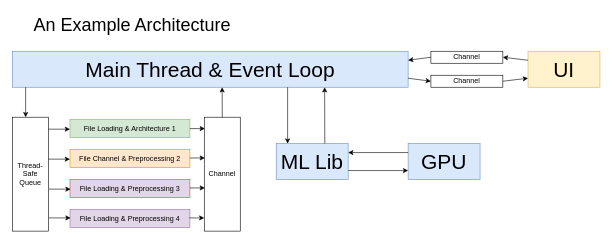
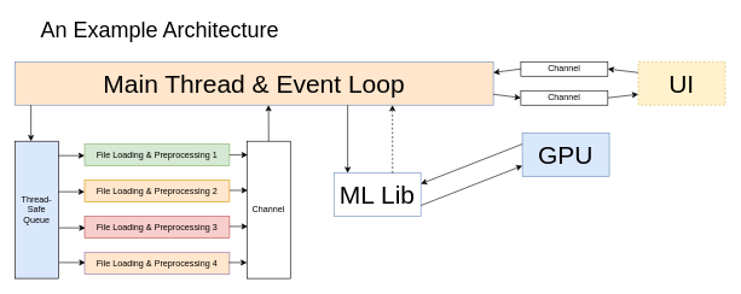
  <mxCell id="0" />
  <mxCell id="1" parent="0" />
- <mxCell id="2" value="&lt;font style=&quot;font-size: 35px;&quot;&gt;Main Thread&lt;/font&gt;&lt;font style=&quot;font-size: 35px;&quot;&gt; &amp;amp; Event Loop&lt;/font&gt;" style="rounded=0;whiteSpace=wrap;html=1;fillColor=#dae8fc;strokeColor=#6c8ebf;" parent="1" vertex="1"><mxGeometry y="85" width="660" height="60" as="geometry" x="20" /></mxCell>
+ <mxCell id="2" value="&lt;font style=&quot;font-size: 35px;&quot;&gt;Main Thread&lt;/font&gt;&lt;font style=&quot;font-size: 35px;&quot;&gt; &amp;amp; Event Loop&lt;/font&gt;" style="rounded=0;whiteSpace=wrap;html=1;fillColor=#ffe6cc;strokeColor=#6c8ebf;" parent="1" vertex="1"><mxGeometry y="85" width="660" height="60" as="geometry" x="20" /></mxCell>
  <mxCell id="3" value="&lt;font style=&quot;font-size: 30px;&quot;&gt;An Example Architecture&lt;/font&gt;" style="text;html=1;strokeColor=none;fillColor=none;align=center;verticalAlign=middle;whiteSpace=wrap;rounded=0;" parent="1" vertex="1"><mxGeometry x="20" y="20" width="400" height="40" as="geometry" /></mxCell>
- <mxCell id="4" value="Thread-Safe Queue" style="rounded=0;whiteSpace=wrap;html=1;" parent="1" vertex="1"><mxGeometry y="195" width="60" height="190" as="geometry" x="20" /></mxCell>
+ <mxCell id="4" value="Thread-Safe Queue" style="rounded=0;whiteSpace=wrap;html=1;fillColor=#dae8fc;" parent="1" vertex="1"><mxGeometry y="195" width="60" height="190" as="geometry" x="20" /></mxCell>
  <mxCell id="5" value="" style="endArrow=classic;html=1;rounded=0;entryX=0.367;entryY=0;entryDx=0;entryDy=0;entryPerimeter=0;" parent="1" target="4" edge="1"><mxGeometry width="50" height="50" relative="1" as="geometry"><mxPoint x="42" y="145" as="sourcePoint" /><mxPoint x="410" y="245" as="targetPoint" /></mxGeometry></mxCell>
- <mxCell id="6" value="File Loading &amp;amp; Architecture 1" style="rounded=0;whiteSpace=wrap;html=1;fillColor=#d5e8d4;strokeColor=#82b366;" parent="1" vertex="1"><mxGeometry x="116" y="199" width="200" height="30" as="geometry" /></mxCell>
- <mxCell id="7" value="File Channel &amp;amp; Preprocessing 2" style="rounded=0;whiteSpace=wrap;html=1;fillColor=#ffe6cc;strokeColor=#d79b00;" parent="1" vertex="1"><mxGeometry x="116" y="249" width="200" height="30" as="geometry" /></mxCell>
- <mxCell id="8" value="File Loading &amp;amp; Preprocessing 3" style="rounded=0;whiteSpace=wrap;html=1;fillColor=#e1d5e7;strokeColor=#b85450;" parent="1" vertex="1"><mxGeometry x="116" y="299" width="200" height="30" as="geometry" /></mxCell>
- <mxCell id="9" value="File Loading &amp;amp; Preprocessing 4" style="rounded=0;whiteSpace=wrap;html=1;fillColor=#e1d5e7;strokeColor=#9673a6;shadow=0;glass=0;" parent="1" vertex="1"><mxGeometry x="116" y="349" width="200" height="30" as="geometry" /></mxCell>
+ <mxCell id="6" value="File Loading &amp;amp; Preprocessing 1" style="rounded=0;whiteSpace=wrap;html=1;fillColor=#d5e8d4;strokeColor=#82b366;" parent="1" vertex="1"><mxGeometry x="116" y="199" width="200" height="30" as="geometry" /></mxCell>
+ <mxCell id="7" value="File Loading &amp;amp; Preprocessing 2" style="rounded=0;whiteSpace=wrap;html=1;fillColor=#ffe6cc;strokeColor=#d79b00;" parent="1" vertex="1"><mxGeometry x="116" y="249" width="200" height="30" as="geometry" /></mxCell>
+ <mxCell id="8" value="File Loading &amp;amp; Preprocessing 3" style="rounded=0;whiteSpace=wrap;html=1;fillColor=#f8cecc;strokeColor=#b85450;" parent="1" vertex="1"><mxGeometry x="116" y="299" width="200" height="30" as="geometry" /></mxCell>
+ <mxCell id="9" value="File Loading &amp;amp; Preprocessing 4" style="rounded=0;whiteSpace=wrap;html=1;fillColor=#ffe6cc;strokeColor=#9673a6;shadow=0;glass=0;" parent="1" vertex="1"><mxGeometry x="116" y="349" width="200" height="30" as="geometry" /></mxCell>
  <mxCell id="10" value="" style="endArrow=classic;html=1;rounded=0;exitX=1.067;exitY=0.105;exitDx=0;exitDy=0;exitPerimeter=0;" parent="1" edge="1"><mxGeometry width="50" height="50" relative="1" as="geometry"><mxPoint x="80.02" y="214.95" as="sourcePoint" /><mxPoint x="116" y="215" as="targetPoint" /></mxGeometry></mxCell>
  <mxCell id="11" value="" style="endArrow=classic;html=1;rounded=0;exitX=1.067;exitY=0.105;exitDx=0;exitDy=0;exitPerimeter=0;" parent="1" edge="1"><mxGeometry width="50" height="50" relative="1" as="geometry"><mxPoint x="80.02" y="264.95" as="sourcePoint" /><mxPoint x="116" y="265" as="targetPoint" /></mxGeometry></mxCell>
  <mxCell id="12" value="" style="endArrow=classic;html=1;rounded=0;exitX=1.067;exitY=0.105;exitDx=0;exitDy=0;exitPerimeter=0;" parent="1" edge="1"><mxGeometry width="50" height="50" relative="1" as="geometry"><mxPoint x="81.02" y="314.95" as="sourcePoint" /><mxPoint x="117" y="315" as="targetPoint" /></mxGeometry></mxCell>
  <mxCell id="13" value="" style="endArrow=classic;html=1;rounded=0;exitX=1.067;exitY=0.105;exitDx=0;exitDy=0;exitPerimeter=0;" parent="1" edge="1"><mxGeometry width="50" height="50" relative="1" as="geometry"><mxPoint x="81.02" y="362.95" as="sourcePoint" /><mxPoint x="117" y="363" as="targetPoint" /></mxGeometry></mxCell>
  <mxCell id="14" value="Channel" style="rounded=0;whiteSpace=wrap;html=1;" parent="1" vertex="1"><mxGeometry x="340" y="195" width="60" height="190" as="geometry" /></mxCell>
  <mxCell id="15" value="" style="endArrow=classic;html=1;rounded=0;exitX=1;exitY=0.5;exitDx=0;exitDy=0;entryX=0.017;entryY=0.1;entryDx=0;entryDy=0;entryPerimeter=0;" parent="1" source="6" target="14" edge="1"><mxGeometry width="50" height="50" relative="1" as="geometry"><mxPoint x="360" y="295" as="sourcePoint" /><mxPoint x="410" y="245" as="targetPoint" /></mxGeometry></mxCell>
  <mxCell id="16" value="" style="endArrow=classic;html=1;rounded=0;exitX=1;exitY=0.5;exitDx=0;exitDy=0;entryX=0.017;entryY=0.1;entryDx=0;entryDy=0;entryPerimeter=0;" parent="1" edge="1"><mxGeometry width="50" height="50" relative="1" as="geometry"><mxPoint x="316" y="263" as="sourcePoint" /><mxPoint x="341" y="263" as="targetPoint" /></mxGeometry></mxCell>
  <mxCell id="17" value="" style="endArrow=classic;html=1;rounded=0;exitX=1;exitY=0.5;exitDx=0;exitDy=0;entryX=0.017;entryY=0.1;entryDx=0;entryDy=0;entryPerimeter=0;" parent="1" edge="1"><mxGeometry width="50" height="50" relative="1" as="geometry"><mxPoint x="316" y="313" as="sourcePoint" /><mxPoint x="341" y="313" as="targetPoint" /></mxGeometry></mxCell>
  <mxCell id="18" value="" style="endArrow=classic;html=1;rounded=0;exitX=1;exitY=0.5;exitDx=0;exitDy=0;entryX=0.017;entryY=0.1;entryDx=0;entryDy=0;entryPerimeter=0;" parent="1" edge="1"><mxGeometry width="50" height="50" relative="1" as="geometry"><mxPoint x="315" y="363" as="sourcePoint" /><mxPoint x="340" y="363" as="targetPoint" /></mxGeometry></mxCell>
  <mxCell id="19" value="Channel" style="rounded=0;whiteSpace=wrap;html=1;" parent="1" vertex="1"><mxGeometry x="718" y="85" width="120" height="20" as="geometry" /></mxCell>
  <mxCell id="20" value="Channel" style="rounded=0;whiteSpace=wrap;html=1;" parent="1" vertex="1"><mxGeometry x="718" y="125" width="120" height="20" as="geometry" /></mxCell>
- <mxCell id="21" value="&lt;font style=&quot;font-size: 35px;&quot;&gt;UI&lt;/font&gt;" style="rounded=0;whiteSpace=wrap;html=1;fillColor=#fff2cc;strokeColor=#d6b656;" parent="1" vertex="1"><mxGeometry x="880" y="85" width="120" height="60" as="geometry" /></mxCell>
+ <mxCell id="21" value="&lt;font style=&quot;font-size: 35px;&quot;&gt;UI&lt;/font&gt;" style="rounded=0;whiteSpace=wrap;html=1;fillColor=#fff2cc;strokeColor=#d6b656;dashed=1;" parent="1" vertex="1"><mxGeometry x="880" y="85" width="120" height="60" as="geometry" /></mxCell>
  <mxCell id="22" value="" style="endArrow=classic;html=1;rounded=0;exitX=0;exitY=0.25;exitDx=0;exitDy=0;entryX=1;entryY=0.5;entryDx=0;entryDy=0;" parent="1" source="21" target="19" edge="1"><mxGeometry width="50" height="50" relative="1" as="geometry"><mxPoint x="760" y="295" as="sourcePoint" /><mxPoint x="810" y="245" as="targetPoint" /></mxGeometry></mxCell>
  <mxCell id="23" value="" style="endArrow=classic;html=1;rounded=0;exitX=1;exitY=0.75;exitDx=0;exitDy=0;entryX=0;entryY=0.5;entryDx=0;entryDy=0;" parent="1" source="2" target="20" edge="1"><mxGeometry width="50" height="50" relative="1" as="geometry"><mxPoint x="890" y="110" as="sourcePoint" /><mxPoint x="848" y="105" as="targetPoint" /></mxGeometry></mxCell>
  <mxCell id="24" value="" style="endArrow=classic;html=1;rounded=0;exitX=1;exitY=0.5;exitDx=0;exitDy=0;entryX=0;entryY=0.75;entryDx=0;entryDy=0;" parent="1" source="20" target="21" edge="1"><mxGeometry width="50" height="50" relative="1" as="geometry"><mxPoint x="900" y="120" as="sourcePoint" /><mxPoint x="858" y="115" as="targetPoint" /></mxGeometry></mxCell>
  <mxCell id="25" value="" style="endArrow=classic;html=1;rounded=0;entryX=1;entryY=0.25;entryDx=0;entryDy=0;exitX=0;exitY=0.5;exitDx=0;exitDy=0;" parent="1" source="19" target="2" edge="1"><mxGeometry width="50" height="50" relative="1" as="geometry"><mxPoint x="760" y="295" as="sourcePoint" /><mxPoint x="810" y="245" as="targetPoint" /></mxGeometry></mxCell>
- <mxCell id="26" value="&lt;font style=&quot;font-size: 35px;&quot;&gt;ML Lib&lt;br&gt;&lt;/font&gt;" style="rounded=0;whiteSpace=wrap;html=1;fillColor=#dae8fc;strokeColor=#6c8ebf;" parent="1" vertex="1"><mxGeometry x="460" y="239" width="120" height="60" as="geometry" /></mxCell>
- <mxCell id="27" value="&lt;font style=&quot;font-size: 35px;&quot;&gt;GPU&lt;/font&gt;" style="rounded=0;whiteSpace=wrap;html=1;fillColor=#dae8fc;strokeColor=#6c8ebf;" parent="1" vertex="1"><mxGeometry x="680" y="239" width="120" height="60" as="geometry" /></mxCell>
+ <mxCell id="26" value="&lt;font style=&quot;font-size: 35px;&quot;&gt;ML Lib&lt;br&gt;&lt;/font&gt;" style="rounded=0;whiteSpace=wrap;html=1;fillColor=#ffffff;strokeColor=#6c8ebf;" parent="1" vertex="1"><mxGeometry x="460" y="239" width="120" height="60" as="geometry" /></mxCell>
+ <mxCell id="27" value="&lt;font style=&quot;font-size: 35px;&quot;&gt;GPU&lt;/font&gt;" style="rounded=0;whiteSpace=wrap;html=1;fillColor=#dae8fc;strokeColor=#6c8ebf;" parent="1" vertex="1"><mxGeometry x="720" y="184" width="120" height="60" as="geometry" /></mxCell>
  <mxCell id="28" value="" style="endArrow=classic;html=1;rounded=0;exitX=1;exitY=0.75;exitDx=0;exitDy=0;entryX=0;entryY=0.75;entryDx=0;entryDy=0;" parent="1" source="26" target="27" edge="1"><mxGeometry width="50" height="50" relative="1" as="geometry"><mxPoint x="650" y="295" as="sourcePoint" /><mxPoint x="700" y="245" as="targetPoint" /></mxGeometry></mxCell>
  <mxCell id="29" value="" style="endArrow=classic;html=1;rounded=0;entryX=0.25;entryY=0;entryDx=0;entryDy=0;" parent="1" edge="1"><mxGeometry width="50" height="50" relative="1" as="geometry"><mxPoint x="479" y="145" as="sourcePoint" /><mxPoint x="479" y="239" as="targetPoint" /></mxGeometry></mxCell>
- <mxCell id="30" value="" style="endArrow=classic;html=1;rounded=0;entryX=0.789;entryY=1;entryDx=0;entryDy=0;entryPerimeter=0;exitX=0.675;exitY=0;exitDx=0;exitDy=0;exitPerimeter=0;" parent="1" source="26" target="2" edge="1"><mxGeometry width="50" height="50" relative="1" as="geometry"><mxPoint x="540" y="235" as="sourcePoint" /><mxPoint x="489" y="249" as="targetPoint" /></mxGeometry></mxCell>
+ <mxCell id="30" value="" style="endArrow=classic;html=1;rounded=0;entryX=0.789;entryY=1;entryDx=0;entryDy=0;entryPerimeter=0;exitX=0.675;exitY=0;exitDx=0;exitDy=0;exitPerimeter=0;dashed=1;" parent="1" source="26" target="2" edge="1"><mxGeometry width="50" height="50" relative="1" as="geometry"><mxPoint x="540" y="235" as="sourcePoint" /><mxPoint x="489" y="249" as="targetPoint" /></mxGeometry></mxCell>
  <mxCell id="31" value="" style="endArrow=classic;html=1;rounded=0;exitX=0;exitY=0.25;exitDx=0;exitDy=0;entryX=1;entryY=0.25;entryDx=0;entryDy=0;" parent="1" source="27" target="26" edge="1"><mxGeometry width="50" height="50" relative="1" as="geometry"><mxPoint x="590" y="294" as="sourcePoint" /><mxPoint x="690" y="294" as="targetPoint" /></mxGeometry></mxCell>
  <mxCell id="32" value="" style="endArrow=classic;html=1;rounded=0;entryX=0.53;entryY=1;entryDx=0;entryDy=0;entryPerimeter=0;" edge="1" parent="1" target="2"><mxGeometry width="50" height="50" relative="1" as="geometry"><mxPoint x="370" y="195" as="sourcePoint" /><mxPoint x="450" y="185" as="targetPoint" /></mxGeometry></mxCell>
